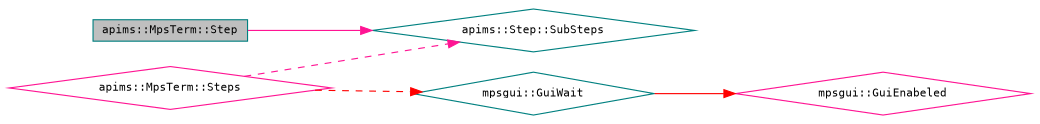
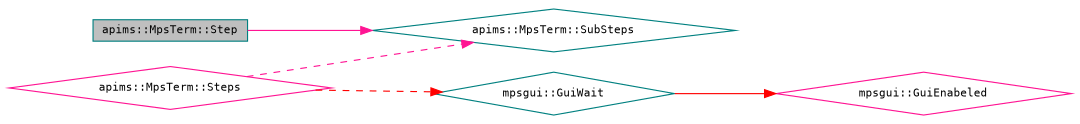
  digraph {
    fontname="DejaVu Sans Mono"
    rankdir=LR
    node [color=teal fillcolor=white fontname="DejaVu Sans Mono" fontsize=10 shape=diamond style=filled]
    edge [color=deeppink fontname="DejaVu Sans Mono" fontsize=10 labelfontname=Helvetica labelfontsize=10 style=solid]
    n1 [fillcolor=grey75 fontcolor=black height=0.2 label="apims::MpsTerm::Step" shape=box width=0.4]
-   n2 [height=0.2 label="apims::Step::SubSteps" width=0.4]
+   n2 [height=0.2 label="apims::MpsTerm::SubSteps" width=0.4]
    n3 [color=deeppink height=0.2 label="apims::MpsTerm::Steps" width=0.4]
    n4 [height=0.2 label="mpsgui::GuiWait" width=0.4]
    n5 [color=deeppink height=0.2 label="mpsgui::GuiEnabeled" width=0.4]
    n1 -> n2
    n3 -> n2 [style=dashed]
    n3 -> n4 [color=red style=dashed]
    n4 -> n5 [color=red]
  }
